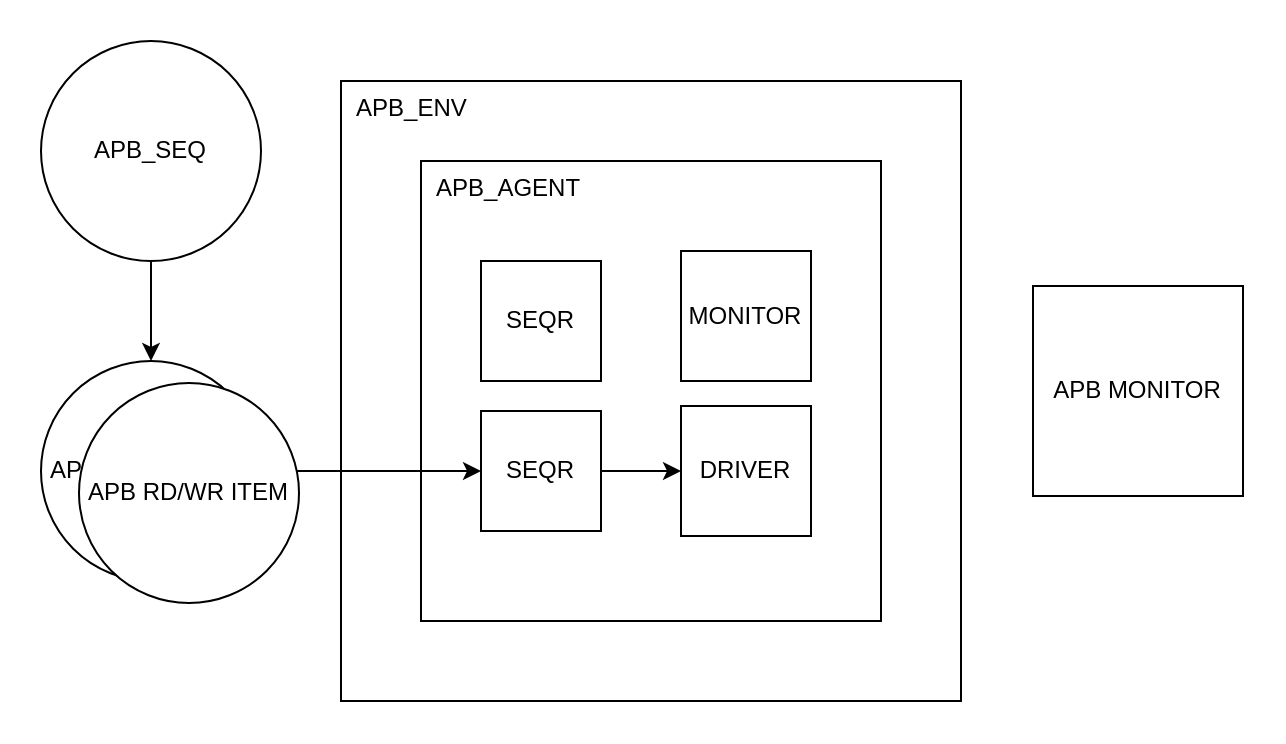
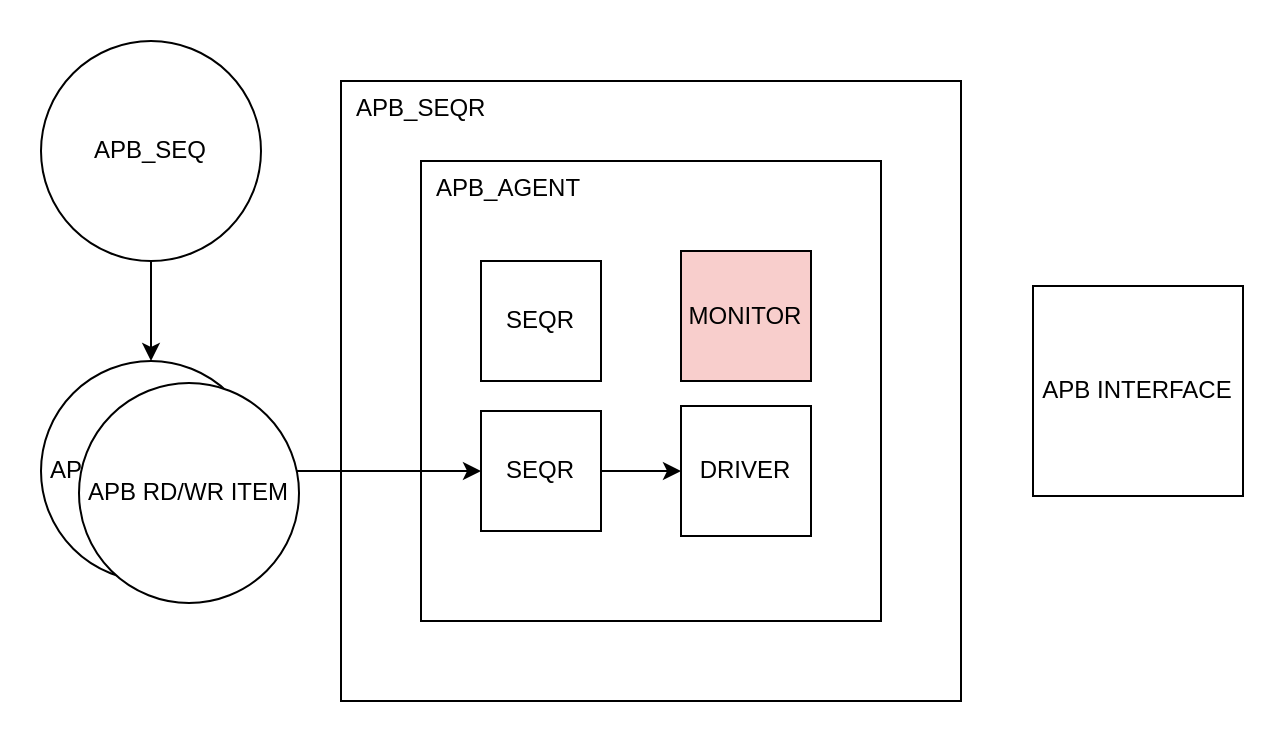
  <mxCell id="0" />
  <mxCell id="1" parent="0" />
- <mxCell id="2" value="&amp;nbsp; APB_ENV" style="whiteSpace=wrap;html=1;aspect=fixed;align=left;verticalAlign=top;" parent="1" vertex="1"><mxGeometry x="170" y="40" width="310" height="310" as="geometry" /></mxCell>
+ <mxCell id="2" value="&amp;nbsp; APB_SEQR" style="whiteSpace=wrap;html=1;aspect=fixed;align=left;verticalAlign=top;" parent="1" vertex="1"><mxGeometry x="170" y="40" width="310" height="310" as="geometry" /></mxCell>
  <mxCell id="3" value="&amp;nbsp; APB_AGENT" style="html=1;aspect=fixed;fillColor=none;align=left;verticalAlign=top;" parent="1" vertex="1"><mxGeometry x="210" y="80" width="230" height="230" as="geometry" /></mxCell>
- <mxCell id="4" value="APB MONITOR" style="whiteSpace=wrap;html=1;aspect=fixed;" parent="1" vertex="1"><mxGeometry x="516" y="142.5" width="105" height="105" as="geometry" /></mxCell>
+ <mxCell id="4" value="APB INTERFACE" style="whiteSpace=wrap;html=1;aspect=fixed;" parent="1" vertex="1"><mxGeometry x="516" y="142.5" width="105" height="105" as="geometry" /></mxCell>
  <mxCell id="5" value="DRIVER" style="whiteSpace=wrap;html=1;aspect=fixed;" parent="1" vertex="1"><mxGeometry x="340" y="202.5" width="65" height="65" as="geometry" /></mxCell>
  <mxCell id="6" value="" style="edgeStyle=orthogonalEdgeStyle;rounded=0;orthogonalLoop=1;jettySize=auto;html=1;" parent="1" source="7" target="5" edge="1"><mxGeometry relative="1" as="geometry" /></mxCell>
  <mxCell id="7" value="SEQR" style="whiteSpace=wrap;html=1;aspect=fixed;" parent="1" vertex="1"><mxGeometry x="240" y="205" width="60" height="60" as="geometry" /></mxCell>
- <mxCell id="8" value="MONITOR" style="whiteSpace=wrap;html=1;aspect=fixed;" parent="1" vertex="1"><mxGeometry x="340" y="125" width="65" height="65" as="geometry" /></mxCell>
+ <mxCell id="8" value="MONITOR" style="whiteSpace=wrap;html=1;aspect=fixed;fillColor=#f8cecc;" parent="1" vertex="1"><mxGeometry x="340" y="125" width="65" height="65" as="geometry" /></mxCell>
  <mxCell id="9" value="SEQR" style="whiteSpace=wrap;html=1;aspect=fixed;" parent="1" vertex="1"><mxGeometry x="240" y="130" width="60" height="60" as="geometry" /></mxCell>
  <mxCell id="10" value="" style="edgeStyle=orthogonalEdgeStyle;rounded=0;orthogonalLoop=1;jettySize=auto;html=1;" parent="1" source="11" target="13" edge="1"><mxGeometry relative="1" as="geometry" /></mxCell>
  <mxCell id="11" value="APB_SEQ" style="ellipse;whiteSpace=wrap;html=1;aspect=fixed;" parent="1" vertex="1"><mxGeometry x="20" y="20" width="110" height="110" as="geometry" /></mxCell>
  <mxCell id="12" style="edgeStyle=orthogonalEdgeStyle;rounded=0;orthogonalLoop=1;jettySize=auto;html=1;entryX=0;entryY=0.5;entryDx=0;entryDy=0;" parent="1" source="13" target="7" edge="1"><mxGeometry relative="1" as="geometry" /></mxCell>
  <mxCell id="13" value="APB RD/WR ITEM" style="ellipse;whiteSpace=wrap;html=1;aspect=fixed;" parent="1" vertex="1"><mxGeometry x="20" y="180" width="110" height="110" as="geometry" /></mxCell>
  <mxCell id="14" value="APB RD/WR ITEM" style="ellipse;whiteSpace=wrap;html=1;aspect=fixed;" parent="1" vertex="1"><mxGeometry x="39" y="191" width="110" height="110" as="geometry" /></mxCell>
